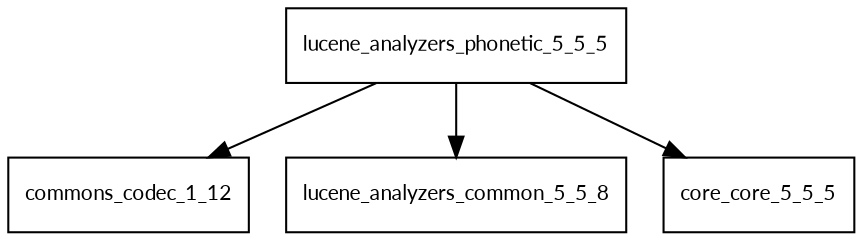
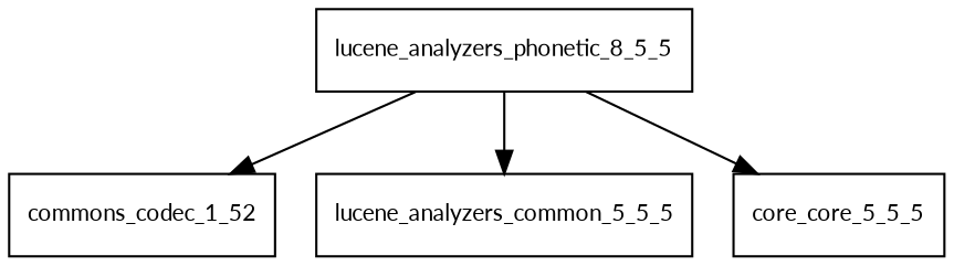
  digraph {
    fontname=Lato
    node [fontname=Lato fontsize=10.0 shape=box]
    edge [fontname=Lato]
-   lucene_analyzers_phonetic_5_5_5
-   commons_codec_1_12
-   lucene_analyzers_common_5_5_5 [label=lucene_analyzers_common_5_5_8]
+   lucene_analyzers_phonetic_5_5_5 [label=lucene_analyzers_phonetic_8_5_5]
+   commons_codec_1_12 [label=commons_codec_1_52]
+   lucene_analyzers_common_5_5_5
    n4 [label=core_core_5_5_5]
    lucene_analyzers_phonetic_5_5_5 -> commons_codec_1_12
    lucene_analyzers_phonetic_5_5_5 -> lucene_analyzers_common_5_5_5
    lucene_analyzers_phonetic_5_5_5 -> n4
  }
